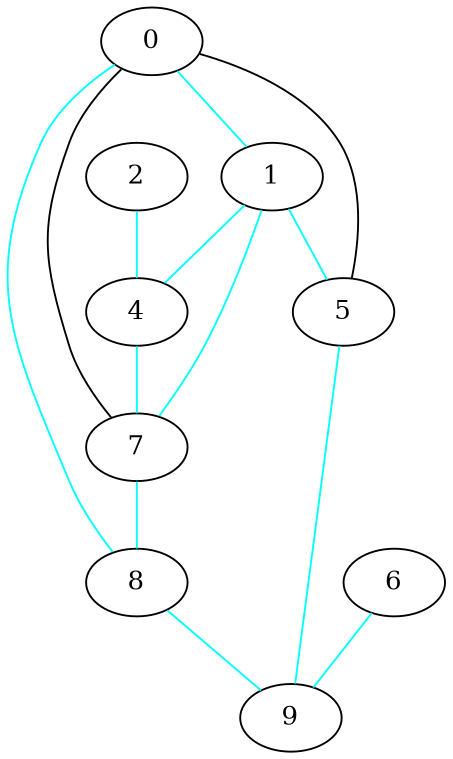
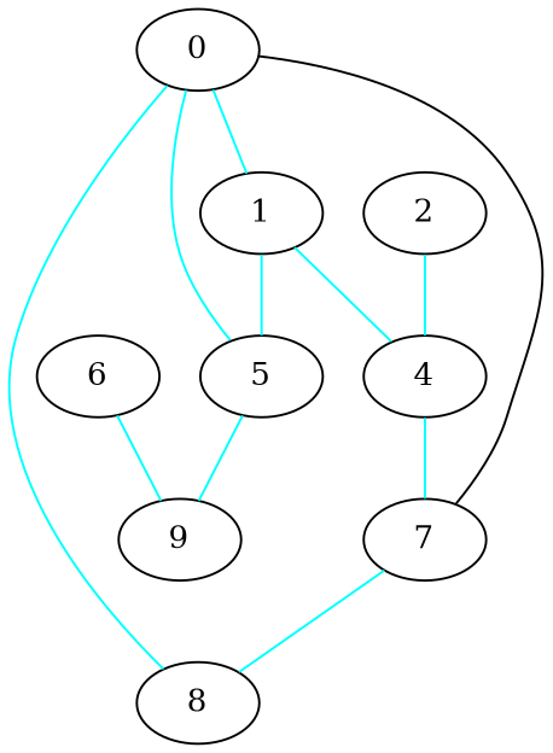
  graph {
    edge [color=cyan]
    0
    1
    5
    8
    7
    4
    9
    2
    6
    0 -- 1
-   0 -- 5 [color=""]
+   0 -- 5
    0 -- 8
    0 -- 7 [color=""]
    1 -- 5
-   1 -- 7
    1 -- 4
    5 -- 9
-   8 -- 9
    7 -- 8
    4 -- 7
    2 -- 4
    6 -- 9
  }
